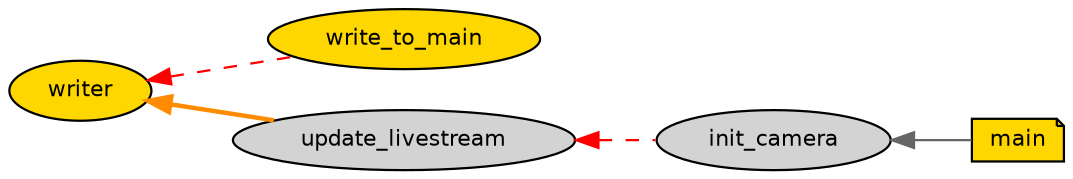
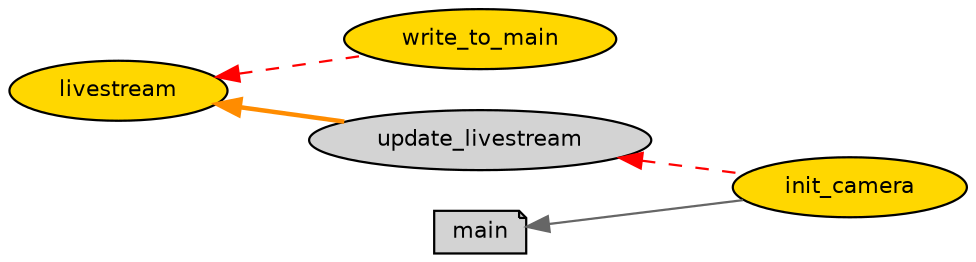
  digraph {
    rankdir=LR
    node [color=black fillcolor=gold fontname=Helvetica fontsize=10 shape=ellipse style=filled]
    edge [color=red dir=back fontname=Helvetica fontsize=10 labelfontname=Helvetica labelfontsize=10 style=dashed]
-   n1 [fontcolor=black height=0.2 label=writer width=0.4]
+   n1 [fontcolor=black height=0.2 label=livestream width=0.4]
    n2 [height=0.2 label=write_to_main width=0.4]
    n3 [fillcolor=lightgrey height=0.2 label=update_livestream width=0.4]
-   n4 [fillcolor=lightgrey height=0.2 label=init_camera width=0.4]
-   n5 [height=0.2 label=main shape=note width=0.4]
+   n4 [height=0.2 label=init_camera width=0.4]
+   n5 [fillcolor=lightgrey height=0.2 label=main shape=note width=0.4]
    n1 -> n2
    n1 -> n3 [color=darkorange style=bold]
    n3 -> n4
-   n4 -> n5 [color=gray40 style=solid]
+   n5 -> n4 [color=gray40 style=solid]
  }
